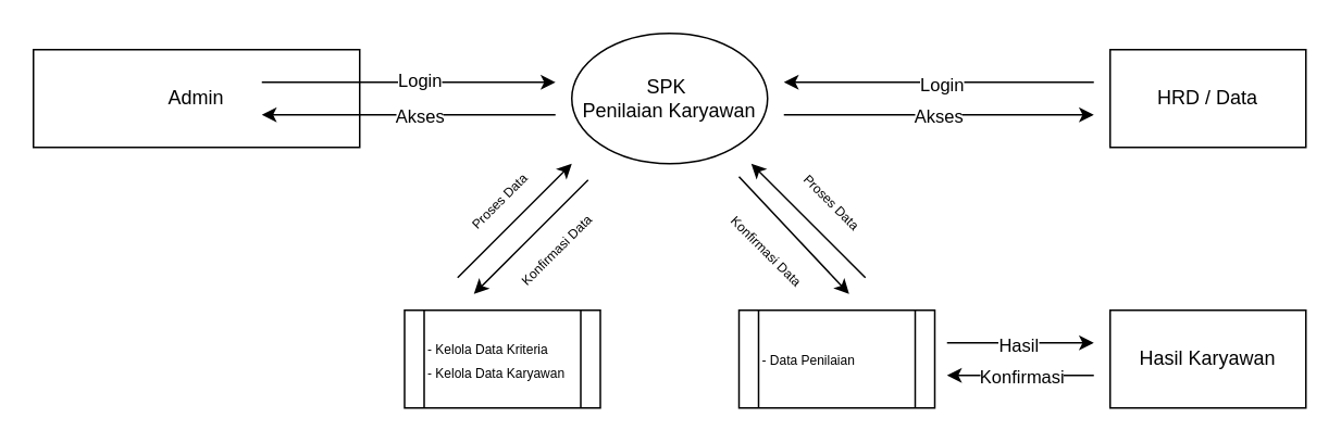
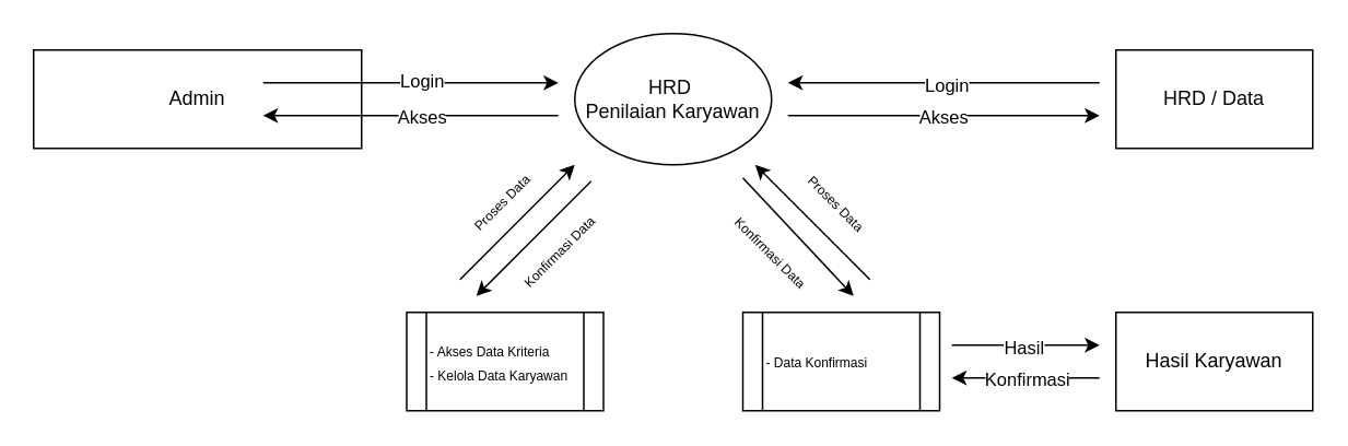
  <mxCell id="0" />
  <mxCell id="1" parent="0" />
  <mxCell id="2" value="Admin" style="rounded=0;whiteSpace=wrap;html=1;" vertex="1" parent="1"><mxGeometry x="20" y="30" width="200" height="60" as="geometry" /></mxCell>
- <mxCell id="3" value="SPK&amp;nbsp;&lt;div&gt;Penilaian Karyawan&lt;/div&gt;" style="ellipse;whiteSpace=wrap;html=1;" vertex="1" parent="1"><mxGeometry x="350" y="20" width="120" height="80" as="geometry" /></mxCell>
+ <mxCell id="3" value="HRD&amp;nbsp;&lt;div&gt;Penilaian Karyawan&lt;/div&gt;" style="ellipse;whiteSpace=wrap;html=1;" vertex="1" parent="1"><mxGeometry x="350" y="20" width="120" height="80" as="geometry" /></mxCell>
  <mxCell id="4" value="HRD / Data" style="rounded=0;whiteSpace=wrap;html=1;" vertex="1" parent="1"><mxGeometry x="680" y="30" width="120" height="60" as="geometry" /></mxCell>
  <mxCell id="5" value="" style="endArrow=classic;html=1;rounded=0;" edge="1" parent="1"><mxGeometry width="50" height="50" relative="1" as="geometry"><mxPoint x="160" y="50" as="sourcePoint" /><mxPoint x="340" y="50" as="targetPoint" /></mxGeometry></mxCell>
  <mxCell id="6" value="Login" style="edgeLabel;html=1;align=center;verticalAlign=middle;resizable=0;points=[];" vertex="1" connectable="0" parent="5"><mxGeometry x="0.067" y="2" relative="1" as="geometry"><mxPoint as="offset" /></mxGeometry></mxCell>
  <mxCell id="7" value="" style="endArrow=classic;html=1;rounded=0;" edge="1" parent="1"><mxGeometry width="50" height="50" relative="1" as="geometry"><mxPoint x="340" y="70" as="sourcePoint" /><mxPoint x="160" y="70" as="targetPoint" /></mxGeometry></mxCell>
  <mxCell id="8" value="Akses" style="edgeLabel;html=1;align=center;verticalAlign=middle;resizable=0;points=[];" vertex="1" connectable="0" parent="7"><mxGeometry x="-0.067" relative="1" as="geometry"><mxPoint as="offset" /></mxGeometry></mxCell>
  <mxCell id="9" value="" style="endArrow=classic;html=1;rounded=0;" edge="1" parent="1"><mxGeometry width="50" height="50" relative="1" as="geometry"><mxPoint x="670" y="50" as="sourcePoint" /><mxPoint x="480" y="50" as="targetPoint" /></mxGeometry></mxCell>
  <mxCell id="10" value="Login" style="edgeLabel;html=1;align=center;verticalAlign=middle;resizable=0;points=[];" vertex="1" connectable="0" parent="9"><mxGeometry x="-0.015" y="1" relative="1" as="geometry"><mxPoint as="offset" /></mxGeometry></mxCell>
  <mxCell id="11" value="" style="endArrow=classic;html=1;rounded=0;" edge="1" parent="1"><mxGeometry width="50" height="50" relative="1" as="geometry"><mxPoint x="480" y="70" as="sourcePoint" /><mxPoint x="670" y="70" as="targetPoint" /></mxGeometry></mxCell>
  <mxCell id="12" value="Akses" style="edgeLabel;html=1;align=center;verticalAlign=middle;resizable=0;points=[];" vertex="1" connectable="0" parent="11"><mxGeometry x="-0.009" relative="1" as="geometry"><mxPoint as="offset" /></mxGeometry></mxCell>
- <mxCell id="13" value="&lt;font style=&quot;font-size: 8px;&quot;&gt;- Kelola Data Kriteria&lt;/font&gt;&lt;div style=&quot;&quot;&gt;&lt;font style=&quot;font-size: 8px;&quot;&gt;- Kelola Data Karyawan&lt;/font&gt;&lt;/div&gt;" style="shape=process;whiteSpace=wrap;html=1;backgroundOutline=1;align=left;" vertex="1" parent="1"><mxGeometry x="247.5" y="190" width="120" height="60" as="geometry" /></mxCell>
- <mxCell id="14" value="&lt;span style=&quot;font-size: 8px;&quot;&gt;- Data Penilaian&lt;/span&gt;" style="shape=process;whiteSpace=wrap;html=1;backgroundOutline=1;align=left;" vertex="1" parent="1"><mxGeometry x="452.5" y="190" width="120" height="60" as="geometry" /></mxCell>
+ <mxCell id="13" value="&lt;font style=&quot;font-size: 8px;&quot;&gt;- Akses Data Kriteria&lt;/font&gt;&lt;div style=&quot;&quot;&gt;&lt;font style=&quot;font-size: 8px;&quot;&gt;- Kelola Data Karyawan&lt;/font&gt;&lt;/div&gt;" style="shape=process;whiteSpace=wrap;html=1;backgroundOutline=1;align=left;" vertex="1" parent="1"><mxGeometry x="247.5" y="190" width="120" height="60" as="geometry" /></mxCell>
+ <mxCell id="14" value="&lt;span style=&quot;font-size: 8px;&quot;&gt;- Data Konfirmasi&lt;/span&gt;" style="shape=process;whiteSpace=wrap;html=1;backgroundOutline=1;align=left;" vertex="1" parent="1"><mxGeometry x="452.5" y="190" width="120" height="60" as="geometry" /></mxCell>
  <mxCell id="15" value="" style="endArrow=classic;html=1;rounded=0;" edge="1" parent="1"><mxGeometry width="50" height="50" relative="1" as="geometry"><mxPoint x="280" y="170" as="sourcePoint" /><mxPoint x="350" y="100" as="targetPoint" /></mxGeometry></mxCell>
  <mxCell id="16" value="" style="endArrow=classic;html=1;rounded=0;" edge="1" parent="1"><mxGeometry width="50" height="50" relative="1" as="geometry"><mxPoint x="360" y="110" as="sourcePoint" /><mxPoint x="290" y="180" as="targetPoint" /></mxGeometry></mxCell>
  <mxCell id="17" value="&lt;font style=&quot;font-size: 8px;&quot;&gt;Konfirmasi Data&lt;/font&gt;" style="text;html=1;align=center;verticalAlign=middle;resizable=0;points=[];autosize=1;strokeColor=none;fillColor=none;rotation=-45;" vertex="1" parent="1"><mxGeometry x="300" y="138" width="80" height="30" as="geometry" /></mxCell>
  <mxCell id="18" value="&lt;font style=&quot;font-size: 8px;&quot;&gt;Proses Data&lt;/font&gt;" style="text;html=1;align=center;verticalAlign=middle;resizable=0;points=[];autosize=1;strokeColor=none;fillColor=none;rotation=-45;" vertex="1" parent="1"><mxGeometry x="270" y="108" width="70" height="30" as="geometry" /></mxCell>
  <mxCell id="19" value="" style="endArrow=classic;html=1;rounded=0;" edge="1" parent="1"><mxGeometry width="50" height="50" relative="1" as="geometry"><mxPoint x="530" y="170" as="sourcePoint" /><mxPoint x="460" y="100" as="targetPoint" /></mxGeometry></mxCell>
  <mxCell id="20" value="" style="endArrow=classic;html=1;rounded=0;" edge="1" parent="1"><mxGeometry width="50" height="50" relative="1" as="geometry"><mxPoint x="452.5" y="108" as="sourcePoint" /><mxPoint x="520" y="180" as="targetPoint" /></mxGeometry></mxCell>
  <mxCell id="21" value="&lt;font style=&quot;font-size: 8px;&quot;&gt;Konfirmasi Data&lt;/font&gt;" style="text;html=1;align=center;verticalAlign=middle;resizable=0;points=[];autosize=1;strokeColor=none;fillColor=none;rotation=45;" vertex="1" parent="1"><mxGeometry x="430" y="138" width="80" height="30" as="geometry" /></mxCell>
  <mxCell id="22" value="&lt;font style=&quot;font-size: 8px;&quot;&gt;Proses Data&lt;/font&gt;" style="text;html=1;align=center;verticalAlign=middle;resizable=0;points=[];autosize=1;strokeColor=none;fillColor=none;rotation=45;" vertex="1" parent="1"><mxGeometry x="475" y="108" width="70" height="30" as="geometry" /></mxCell>
  <mxCell id="23" value="Hasil Karyawan" style="rounded=0;whiteSpace=wrap;html=1;" vertex="1" parent="1"><mxGeometry x="680" y="190" width="120" height="60" as="geometry" /></mxCell>
  <mxCell id="24" value="" style="endArrow=classic;html=1;rounded=0;" edge="1" parent="1"><mxGeometry width="50" height="50" relative="1" as="geometry"><mxPoint x="580" y="210" as="sourcePoint" /><mxPoint x="670" y="210" as="targetPoint" /></mxGeometry></mxCell>
  <mxCell id="25" value="Hasil" style="edgeLabel;html=1;align=center;verticalAlign=middle;resizable=0;points=[];" vertex="1" connectable="0" parent="24"><mxGeometry x="-0.04" y="-1" relative="1" as="geometry"><mxPoint as="offset" /></mxGeometry></mxCell>
  <mxCell id="26" value="" style="endArrow=classic;html=1;rounded=0;" edge="1" parent="1"><mxGeometry width="50" height="50" relative="1" as="geometry"><mxPoint x="670" y="230" as="sourcePoint" /><mxPoint x="580" y="230" as="targetPoint" /></mxGeometry></mxCell>
  <mxCell id="27" value="Konfirmasi" style="edgeLabel;html=1;align=center;verticalAlign=middle;resizable=0;points=[];" vertex="1" connectable="0" parent="26"><mxGeometry x="-0.004" relative="1" as="geometry"><mxPoint as="offset" /></mxGeometry></mxCell>
